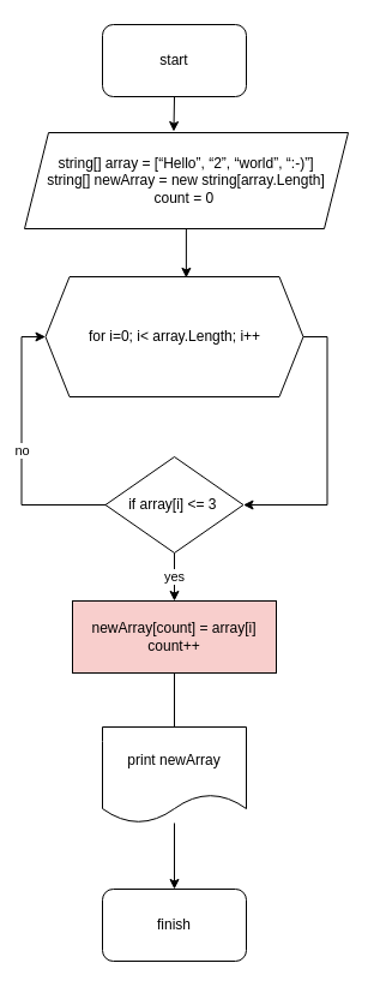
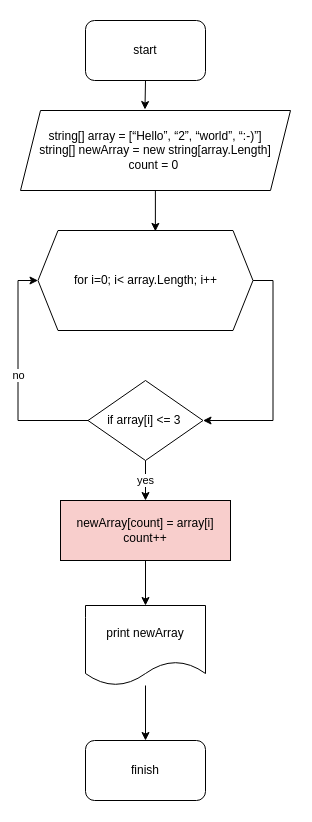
  <mxCell id="0" />
  <mxCell id="1" parent="0" />
  <mxCell id="2" style="edgeStyle=orthogonalEdgeStyle;rounded=0;orthogonalLoop=1;jettySize=auto;html=1;exitX=0.5;exitY=1;exitDx=0;exitDy=0;entryX=0.461;entryY=-0.012;entryDx=0;entryDy=0;entryPerimeter=0;" edge="1" parent="1" source="3" target="5"><mxGeometry relative="1" as="geometry" /></mxCell>
  <mxCell id="3" value="start" style="rounded=1;whiteSpace=wrap;html=1;" parent="1" vertex="1"><mxGeometry x="85" width="120" height="60" as="geometry" y="20" /></mxCell>
  <mxCell id="4" style="edgeStyle=orthogonalEdgeStyle;rounded=0;orthogonalLoop=1;jettySize=auto;html=1;exitX=0.5;exitY=1;exitDx=0;exitDy=0;entryX=0.546;entryY=0.009;entryDx=0;entryDy=0;entryPerimeter=0;" edge="1" parent="1" source="5" target="10"><mxGeometry relative="1" as="geometry"><Array as="points"><mxPoint x="155" y="230" /><mxPoint x="155" y="230" /></Array></mxGeometry></mxCell>
  <mxCell id="5" value="string[] array =&amp;nbsp;[“Hello”, “2”, “world”, “:-)”]&lt;br&gt;string[] newArray = new string[array.Length]&lt;br&gt;count = 0&amp;nbsp;" style="shape=parallelogram;perimeter=parallelogramPerimeter;whiteSpace=wrap;html=1;fixedSize=1;" parent="1" vertex="1"><mxGeometry x="20" y="110" width="270" height="80" as="geometry" /></mxCell>
  <mxCell id="6" value="no" style="edgeStyle=orthogonalEdgeStyle;rounded=0;orthogonalLoop=1;jettySize=auto;html=1;exitX=0;exitY=0.5;exitDx=0;exitDy=0;entryX=0;entryY=0.5;entryDx=0;entryDy=0;" edge="1" parent="1" source="8" target="10"><mxGeometry relative="1" as="geometry" /></mxCell>
  <mxCell id="7" value="yes" style="edgeStyle=orthogonalEdgeStyle;rounded=0;orthogonalLoop=1;jettySize=auto;html=1;exitX=0.5;exitY=1;exitDx=0;exitDy=0;entryX=0.5;entryY=0;entryDx=0;entryDy=0;" edge="1" parent="1" source="8" target="12"><mxGeometry relative="1" as="geometry" /></mxCell>
  <mxCell id="8" value="if array[i] &amp;lt;= 3&amp;nbsp;" style="rhombus;whiteSpace=wrap;html=1;" parent="1" vertex="1"><mxGeometry x="87.5" y="380" width="115" height="80" as="geometry" /></mxCell>
  <mxCell id="9" style="edgeStyle=orthogonalEdgeStyle;rounded=0;orthogonalLoop=1;jettySize=auto;html=1;exitX=1;exitY=0.5;exitDx=0;exitDy=0;entryX=1;entryY=0.5;entryDx=0;entryDy=0;" edge="1" parent="1" source="10" target="8"><mxGeometry relative="1" as="geometry" /></mxCell>
  <mxCell id="10" value="for i=0; i&amp;lt; array.Length; i++" style="shape=hexagon;perimeter=hexagonPerimeter2;whiteSpace=wrap;html=1;fixedSize=1;" vertex="1" parent="1"><mxGeometry x="37.5" y="230" width="215" height="100" as="geometry" /></mxCell>
- <mxCell id="11" style="edgeStyle=orthogonalEdgeStyle;rounded=0;orthogonalLoop=1;jettySize=auto;html=1;exitX=0.5;exitY=1;exitDx=0;exitDy=0;entryX=0.5;entryY=0;entryDx=0;entryDy=0;endArrow=none;" edge="1" parent="1" source="12" target="14"><mxGeometry relative="1" as="geometry" /></mxCell>
+ <mxCell id="11" style="edgeStyle=orthogonalEdgeStyle;rounded=0;orthogonalLoop=1;jettySize=auto;html=1;exitX=0.5;exitY=1;exitDx=0;exitDy=0;entryX=0.5;entryY=0;entryDx=0;entryDy=0;" edge="1" parent="1" source="12" target="14"><mxGeometry relative="1" as="geometry" /></mxCell>
  <mxCell id="12" value="newArray[count] = array[i]&lt;br&gt;count++" style="rounded=0;whiteSpace=wrap;html=1;fillColor=#f8cecc;" vertex="1" parent="1"><mxGeometry x="60" y="500" width="170" height="60" as="geometry" /></mxCell>
  <mxCell id="13" value="" style="edgeStyle=orthogonalEdgeStyle;rounded=0;orthogonalLoop=1;jettySize=auto;html=1;" edge="1" parent="1" source="14" target="15"><mxGeometry relative="1" as="geometry" /></mxCell>
  <mxCell id="14" value="print newArray" style="shape=document;whiteSpace=wrap;html=1;boundedLbl=1;" vertex="1" parent="1"><mxGeometry x="85" y="605" width="120" height="80" as="geometry" /></mxCell>
  <mxCell id="15" value="finish" style="rounded=1;whiteSpace=wrap;html=1;" vertex="1" parent="1"><mxGeometry x="85" y="740" width="120" height="60" as="geometry" /></mxCell>
